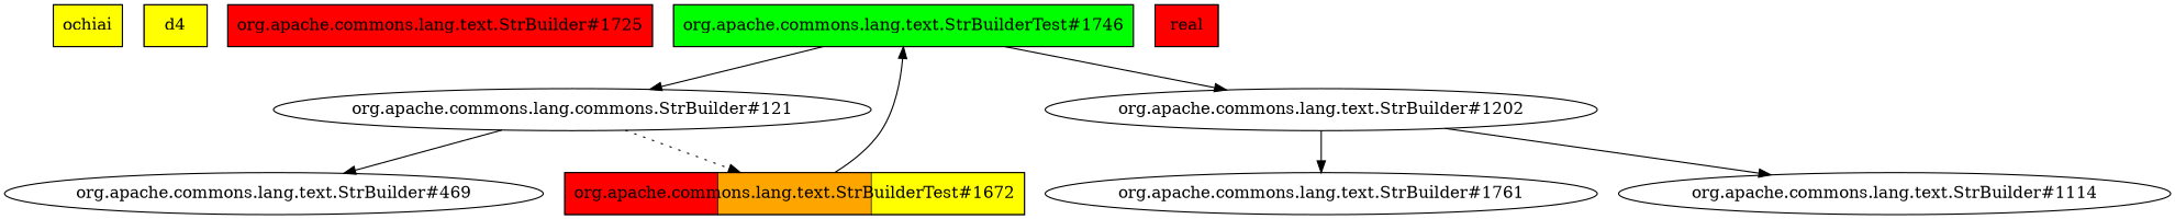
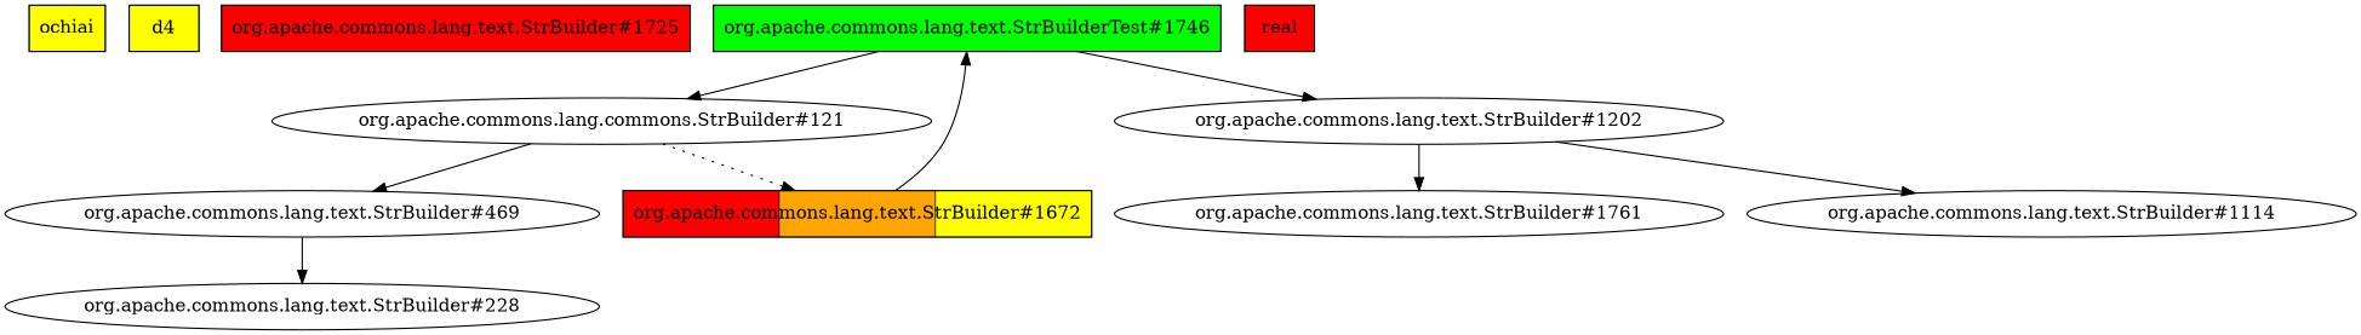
  digraph {
    ochiai [fillcolor=yellow shape=box style=striped]
    d4 [fillcolor=yellow shape=box style=striped]
    "org.apache.commons.lang.text.StrBuilder#1725" [fillcolor=red shape=box style=striped]
    "org.apache.commons.lang.text.StrBuilderTest#1746" [fillcolor=green shape=box style=striped]
    n5 [label="org.apache.commons.lang.commons.StrBuilder#121"]
    "org.apache.commons.lang.text.StrBuilder#1202"
-   "org.apache.commons.lang.text.StrBuilder#1672" [fillcolor="red:orange:yellow" shape=box style=striped label="org.apache.commons.lang.text.StrBuilderTest#1672"]
+   "org.apache.commons.lang.text.StrBuilder#1672" [fillcolor="red:orange:yellow" shape=box style=striped]
    "org.apache.commons.lang.text.StrBuilder#469"
    "org.apache.commons.lang.text.StrBuilder#1761"
    "org.apache.commons.lang.text.StrBuilder#1114"
    real [fillcolor=red shape=box style=striped]
+   "org.apache.commons.lang.text.StrBuilder#228"
    "org.apache.commons.lang.text.StrBuilderTest#1746" -> n5
    "org.apache.commons.lang.text.StrBuilderTest#1746" -> "org.apache.commons.lang.text.StrBuilder#1202"
    n5 -> "org.apache.commons.lang.text.StrBuilder#1672" [style=dotted]
    n5 -> "org.apache.commons.lang.text.StrBuilder#469"
    "org.apache.commons.lang.text.StrBuilder#1202" -> "org.apache.commons.lang.text.StrBuilder#1761"
    "org.apache.commons.lang.text.StrBuilder#1202" -> "org.apache.commons.lang.text.StrBuilder#1114"
    "org.apache.commons.lang.text.StrBuilder#1672" -> "org.apache.commons.lang.text.StrBuilderTest#1746"
+   "org.apache.commons.lang.text.StrBuilder#469" -> "org.apache.commons.lang.text.StrBuilder#228"
  }
